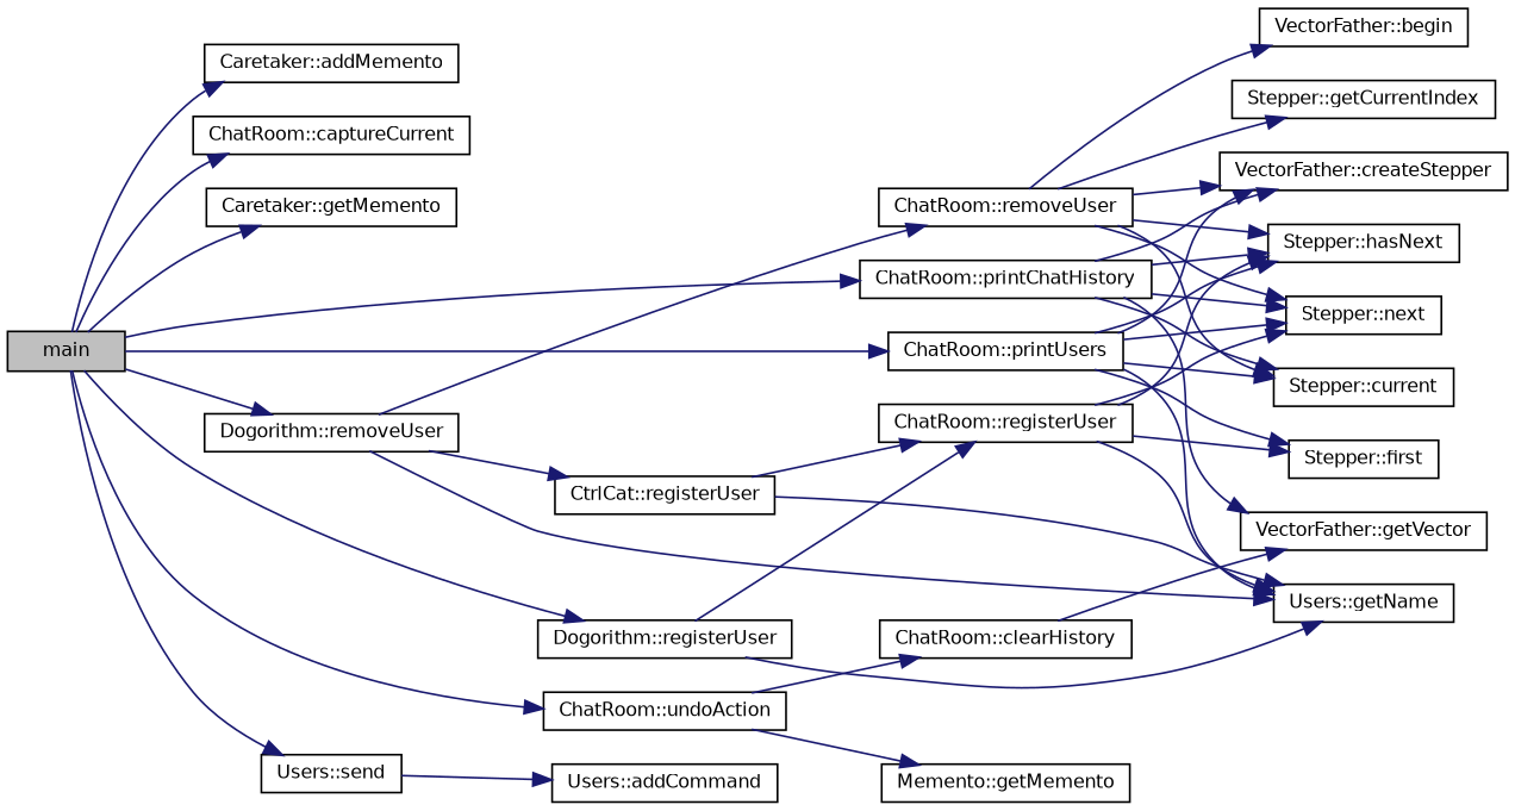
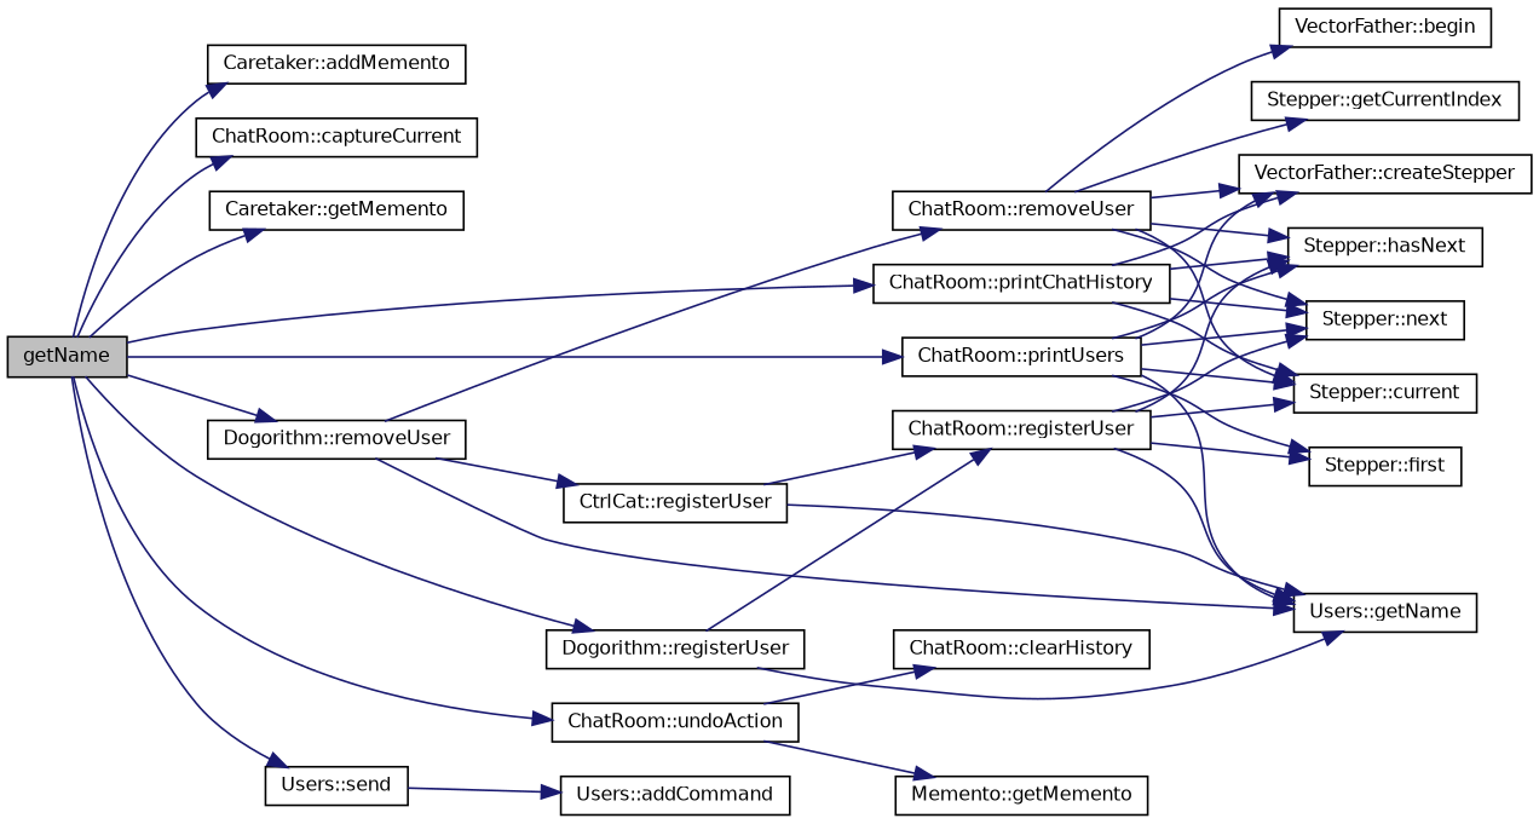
  digraph {
    fontname="DejaVu Sans"
    rankdir=LR
    node [color=black fillcolor=white fontname="DejaVu Sans" fontsize=10 shape=record style=filled]
    edge [color=midnightblue fontname="DejaVu Sans" fontsize=10 labelfontname=Helvetica labelfontsize=10 style=solid]
-   n1 [fillcolor=grey75 fontcolor=black height=0.2 label=main width=0.4]
+   n1 [fillcolor=grey75 fontcolor=black height=0.2 label=getName width=0.4]
    n2 [height=0.2 label="Caretaker::addMemento" width=0.4]
    n3 [height=0.2 label="ChatRoom::captureCurrent" width=0.4]
    n4 [height=0.2 label="Caretaker::getMemento" width=0.4]
    n5 [height=0.2 label="ChatRoom::printChatHistory" width=0.4]
    n6 [height=0.2 label="ChatRoom::printUsers" width=0.4]
    n7 [height=0.2 label="Dogorithm::registerUser" width=0.4]
    n8 [height=0.2 label="Dogorithm::removeUser" width=0.4]
    n9 [height=0.2 label="Users::send" width=0.4]
    n10 [height=0.2 label="ChatRoom::undoAction" width=0.4]
    n11 [height=0.2 label="VectorFather::createStepper" width=0.4]
    n12 [height=0.2 label="Stepper::current" width=0.4]
-   n13 [height=0.2 label="VectorFather::getVector" width=0.4]
    n14 [height=0.2 label="Stepper::hasNext" width=0.4]
    n15 [height=0.2 label="Stepper::next" width=0.4]
    n16 [height=0.2 label="Stepper::first" width=0.4]
    n17 [height=0.2 label="Users::getName" width=0.4]
    n18 [height=0.2 label="CtrlCat::registerUser" width=0.4]
    n19 [height=0.2 label="ChatRoom::registerUser" width=0.4]
    n20 [height=0.2 label="ChatRoom::removeUser" width=0.4]
    n21 [height=0.2 label="Users::addCommand" width=0.4]
    n22 [height=0.2 label="ChatRoom::clearHistory" width=0.4]
    n23 [height=0.2 label="Memento::getMemento" width=0.4]
    n24 [height=0.2 label="VectorFather::begin" width=0.4]
    n25 [height=0.2 label="Stepper::getCurrentIndex" width=0.4]
    n1 -> n2
    n1 -> n3
    n1 -> n4
    n1 -> n5
    n1 -> n6
    n1 -> n7
    n1 -> n8
    n1 -> n9
    n1 -> n10
    n5 -> n11
    n5 -> n12
-   n5 -> n13
    n5 -> n14
    n5 -> n15
    n6 -> n11
    n6 -> n12
    n6 -> n14
    n6 -> n15
    n6 -> n16
    n6 -> n17
    n7 -> n17
    n7 -> n19
    n8 -> n17
    n8 -> n18
    n8 -> n20
    n9 -> n21
    n10 -> n22
    n10 -> n23
    n18 -> n17
    n18 -> n19
+   n19 -> n12
    n19 -> n14
    n19 -> n15
    n19 -> n16
    n19 -> n17
    n20 -> n11
    n20 -> n12
    n20 -> n14
    n20 -> n15
    n20 -> n24
    n20 -> n25
-   n22 -> n13
  }
